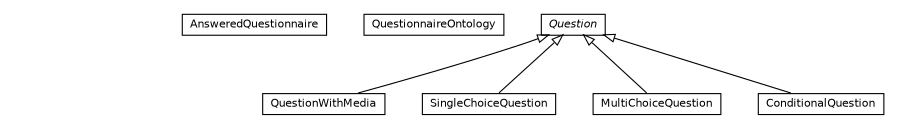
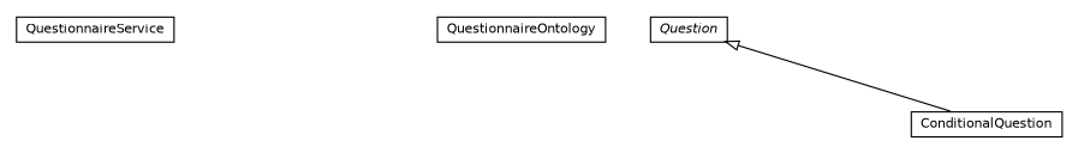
  digraph {
    nodesep=0.25
    ranksep=0.5
    node [fontcolor=black fontname=Helvetica fontsize=10.0 shape=plaintext]
    edge [arrowtail=empty dir=back fontname=Helvetica fontsize=10 headport=p labelfontname=Helvetica labelfontsize=10 tailport=p]
-   n2 [label=<<table title="org.universAAL.ontology.questionnaire.AnsweredQuestionnaire" border="0" cellborder="1" cellspacing="0" cellpadding="2" port="p" href="./AnsweredQuestionnaire.html"> 		<tr><td><table border="0" cellspacing="0" cellpadding="1"> <tr><td align="center" balign="center"> AnsweredQuestionnaire </td></tr> 		</table></td></tr> 		</table>>]
+   n1 [label=<<table title="org.universAAL.ontology.questionnaire.QuestionnaireService" border="0" cellborder="1" cellspacing="0" cellpadding="2" port="p" href="./QuestionnaireService.html"> 		<tr><td><table border="0" cellspacing="0" cellpadding="1"> <tr><td align="center" balign="center"> QuestionnaireService </td></tr> 		</table></td></tr> 		</table>>]
    n3 [label=<<table title="org.universAAL.ontology.questionnaire.QuestionnaireOntology" border="0" cellborder="1" cellspacing="0" cellpadding="2" port="p" href="./QuestionnaireOntology.html"> 		<tr><td><table border="0" cellspacing="0" cellpadding="1"> <tr><td align="center" balign="center"> QuestionnaireOntology </td></tr> 		</table></td></tr> 		</table>>]
-   n4 [label=<<table title="org.universAAL.ontology.questionnaire.QuestionWithMedia" border="0" cellborder="1" cellspacing="0" cellpadding="2" port="p" href="./QuestionWithMedia.html"> 		<tr><td><table border="0" cellspacing="0" cellpadding="1"> <tr><td align="center" balign="center"> QuestionWithMedia </td></tr> 		</table></td></tr> 		</table>>]
-   n5 [label=<<table title="org.universAAL.ontology.questionnaire.SingleChoiceQuestion" border="0" cellborder="1" cellspacing="0" cellpadding="2" port="p" href="./SingleChoiceQuestion.html"> 		<tr><td><table border="0" cellspacing="0" cellpadding="1"> <tr><td align="center" balign="center"> SingleChoiceQuestion </td></tr> 		</table></td></tr> 		</table>>]
-   n6 [label=<<table title="org.universAAL.ontology.questionnaire.MultiChoiceQuestion" border="0" cellborder="1" cellspacing="0" cellpadding="2" port="p" href="./MultiChoiceQuestion.html"> 		<tr><td><table border="0" cellspacing="0" cellpadding="1"> <tr><td align="center" balign="center"> MultiChoiceQuestion </td></tr> 		</table></td></tr> 		</table>>]
    n7 [label=<<table title="org.universAAL.ontology.questionnaire.ConditionalQuestion" border="0" cellborder="1" cellspacing="0" cellpadding="2" port="p" href="./ConditionalQuestion.html"> 		<tr><td><table border="0" cellspacing="0" cellpadding="1"> <tr><td align="center" balign="center"> ConditionalQuestion </td></tr> 		</table></td></tr> 		</table>>]
    n8 [label=<<table title="org.universAAL.ontology.questionnaire.Question" border="0" cellborder="1" cellspacing="0" cellpadding="2" port="p" href="./Question.html"> 		<tr><td><table border="0" cellspacing="0" cellpadding="1"> <tr><td align="center" balign="center"><font face="Helvetica-Oblique"> Question </font></td></tr> 		</table></td></tr> 		</table>>]
-   n8 -> n4
-   n8 -> n5
-   n8 -> n6
    n8 -> n7
  }
